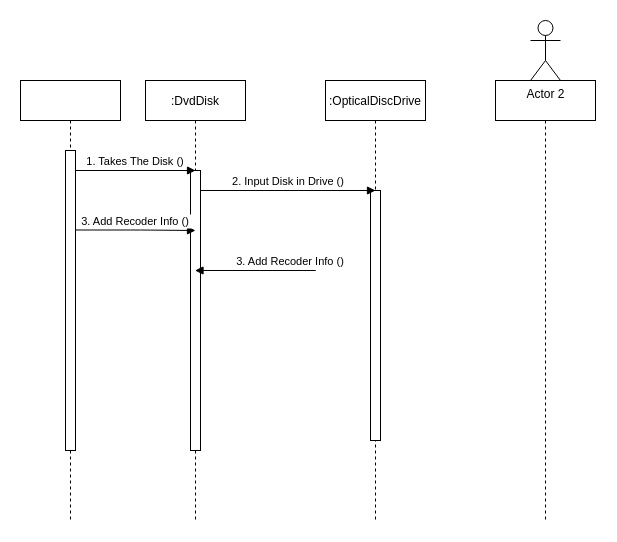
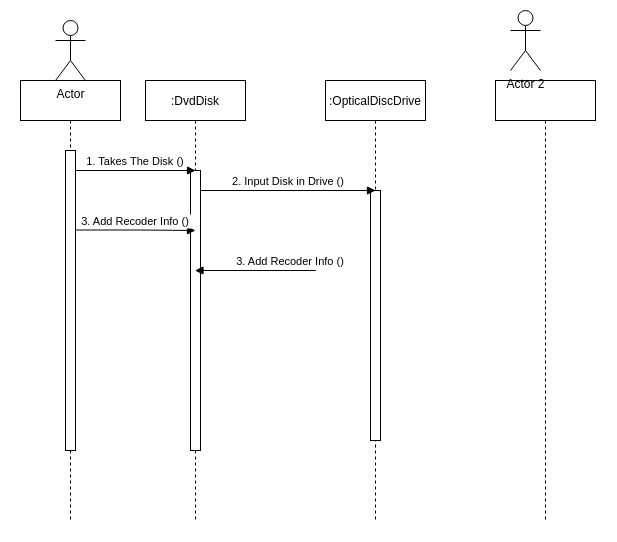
  <mxCell id="0" />
  <mxCell id="1" parent="0" />
  <mxCell id="2" value="" style="shape=umlLifeline;perimeter=lifelinePerimeter;container=1;collapsible=0;recursiveResize=0;rounded=0;shadow=0;strokeWidth=1;" vertex="1" parent="1"><mxGeometry x="20" y="80" width="100" height="440" as="geometry" /></mxCell>
  <mxCell id="3" value=":DvdDisk" style="shape=umlLifeline;perimeter=lifelinePerimeter;container=1;collapsible=0;recursiveResize=0;rounded=0;shadow=0;strokeWidth=1;" parent="1" vertex="1"><mxGeometry x="145" y="80" width="100" height="440" as="geometry" /></mxCell>
  <mxCell id="4" value=":OpticalDiscDrive" style="shape=umlLifeline;perimeter=lifelinePerimeter;container=1;collapsible=0;recursiveResize=0;rounded=0;shadow=0;strokeWidth=1;" parent="1" vertex="1"><mxGeometry x="325" y="80" width="100" height="440" as="geometry" /></mxCell>
  <mxCell id="5" value="" style="points=[];perimeter=orthogonalPerimeter;rounded=0;shadow=0;strokeWidth=1;" parent="4" vertex="1"><mxGeometry x="45" y="110" width="10" height="250" as="geometry" /></mxCell>
+ <mxCell id="6" value="Actor" style="shape=umlActor;verticalLabelPosition=bottom;verticalAlign=top;html=1;outlineConnect=0;" vertex="1" parent="1"><mxGeometry x="55" y="20" width="30" height="60" as="geometry" /></mxCell>
  <mxCell id="7" value="" style="points=[];perimeter=orthogonalPerimeter;rounded=0;shadow=0;strokeWidth=1;" vertex="1" parent="1"><mxGeometry x="65" y="150" width="10" height="300" as="geometry" /></mxCell>
  <mxCell id="8" value="" style="points=[];perimeter=orthogonalPerimeter;rounded=0;shadow=0;strokeWidth=1;" parent="1" vertex="1"><mxGeometry x="190" y="170" width="10" height="280" as="geometry" /></mxCell>
  <mxCell id="9" value="1. Takes The Disk ()" style="verticalAlign=bottom;endArrow=block;shadow=0;strokeWidth=1;" edge="1" parent="1"><mxGeometry relative="1" as="geometry"><mxPoint x="75" y="170" as="sourcePoint" /><mxPoint x="195" y="170" as="targetPoint" /></mxGeometry></mxCell>
  <mxCell id="10" value="2. Input Disk in Drive ()" style="verticalAlign=bottom;endArrow=block;shadow=0;strokeWidth=1;" edge="1" parent="1"><mxGeometry relative="1" as="geometry"><mxPoint x="200" y="190" as="sourcePoint" /><mxPoint x="375" y="190" as="targetPoint" /></mxGeometry></mxCell>
  <mxCell id="11" value="3. Add Recoder Info ()" style="verticalAlign=bottom;endArrow=block;shadow=0;strokeWidth=1;" edge="1" parent="1"><mxGeometry relative="1" as="geometry"><mxPoint x="75" y="229.5" as="sourcePoint" /><mxPoint x="195" y="230" as="targetPoint" /><Array as="points"><mxPoint x="140" y="229.5" /></Array></mxGeometry></mxCell>
  <mxCell id="12" value="3. Add Recoder Info ()" style="verticalAlign=bottom;endArrow=block;shadow=0;strokeWidth=1;" edge="1" parent="1" target="3"><mxGeometry relative="1" as="geometry"><mxPoint x="255" y="270" as="sourcePoint" /><mxPoint x="375" y="270.5" as="targetPoint" /><Array as="points"><mxPoint x="320" y="270" /></Array></mxGeometry></mxCell>
  <mxCell id="13" value="" style="shape=umlLifeline;perimeter=lifelinePerimeter;container=1;collapsible=0;recursiveResize=0;rounded=0;shadow=0;strokeWidth=1;" vertex="1" parent="1"><mxGeometry x="495" y="80" width="100" height="440" as="geometry" /></mxCell>
- <mxCell id="14" value="Actor 2" style="shape=umlActor;verticalLabelPosition=bottom;verticalAlign=top;html=1;outlineConnect=0;" vertex="1" parent="1"><mxGeometry x="530" y="20" width="30" height="60" as="geometry" /></mxCell>
+ <mxCell id="14" value="Actor 2" style="shape=umlActor;verticalLabelPosition=bottom;verticalAlign=top;html=1;outlineConnect=0;" vertex="1" parent="1"><mxGeometry x="510" y="10" width="30" height="60" as="geometry" /></mxCell>
